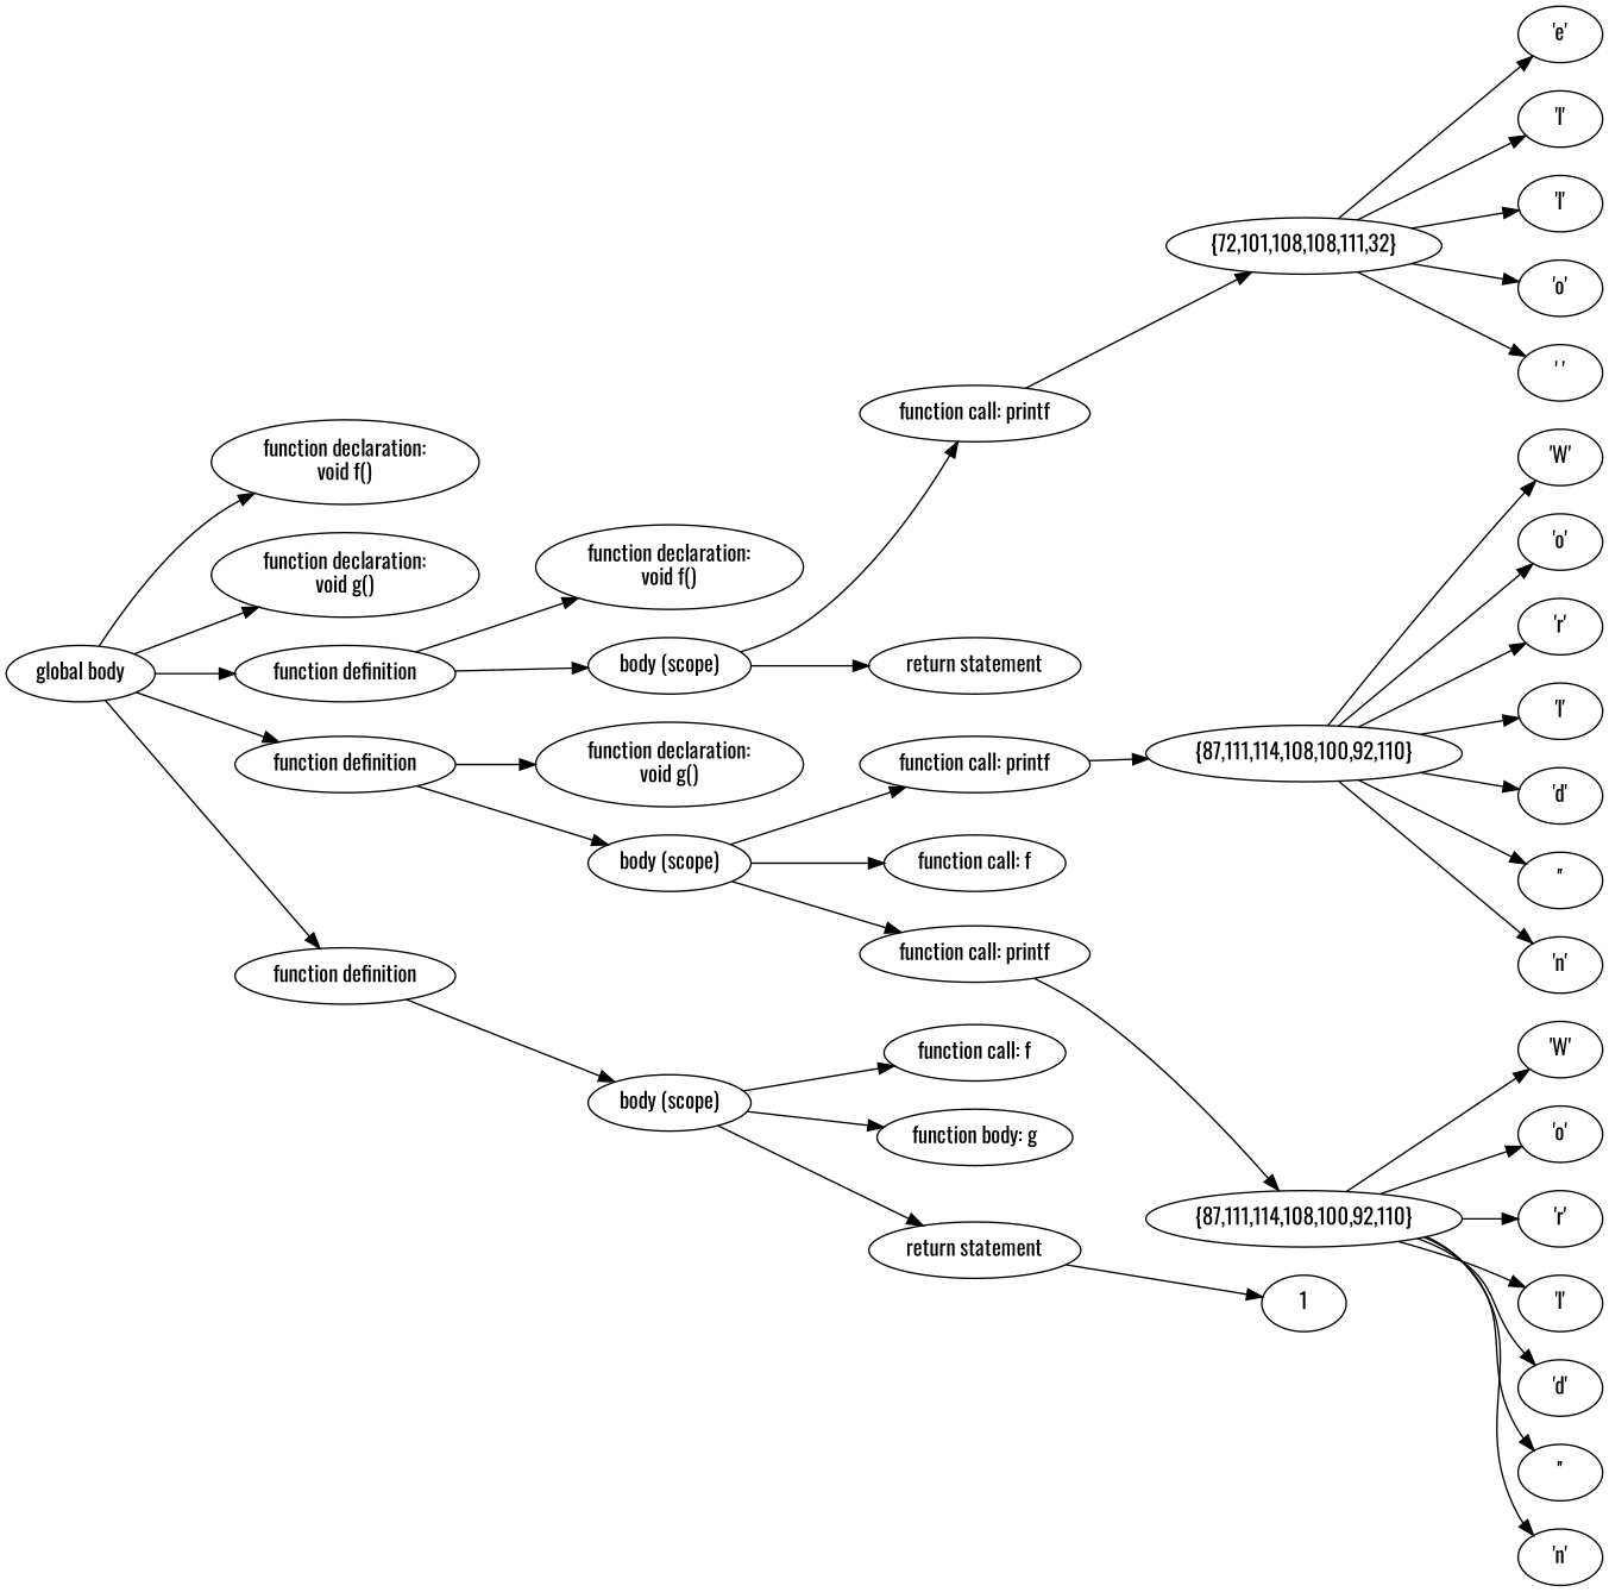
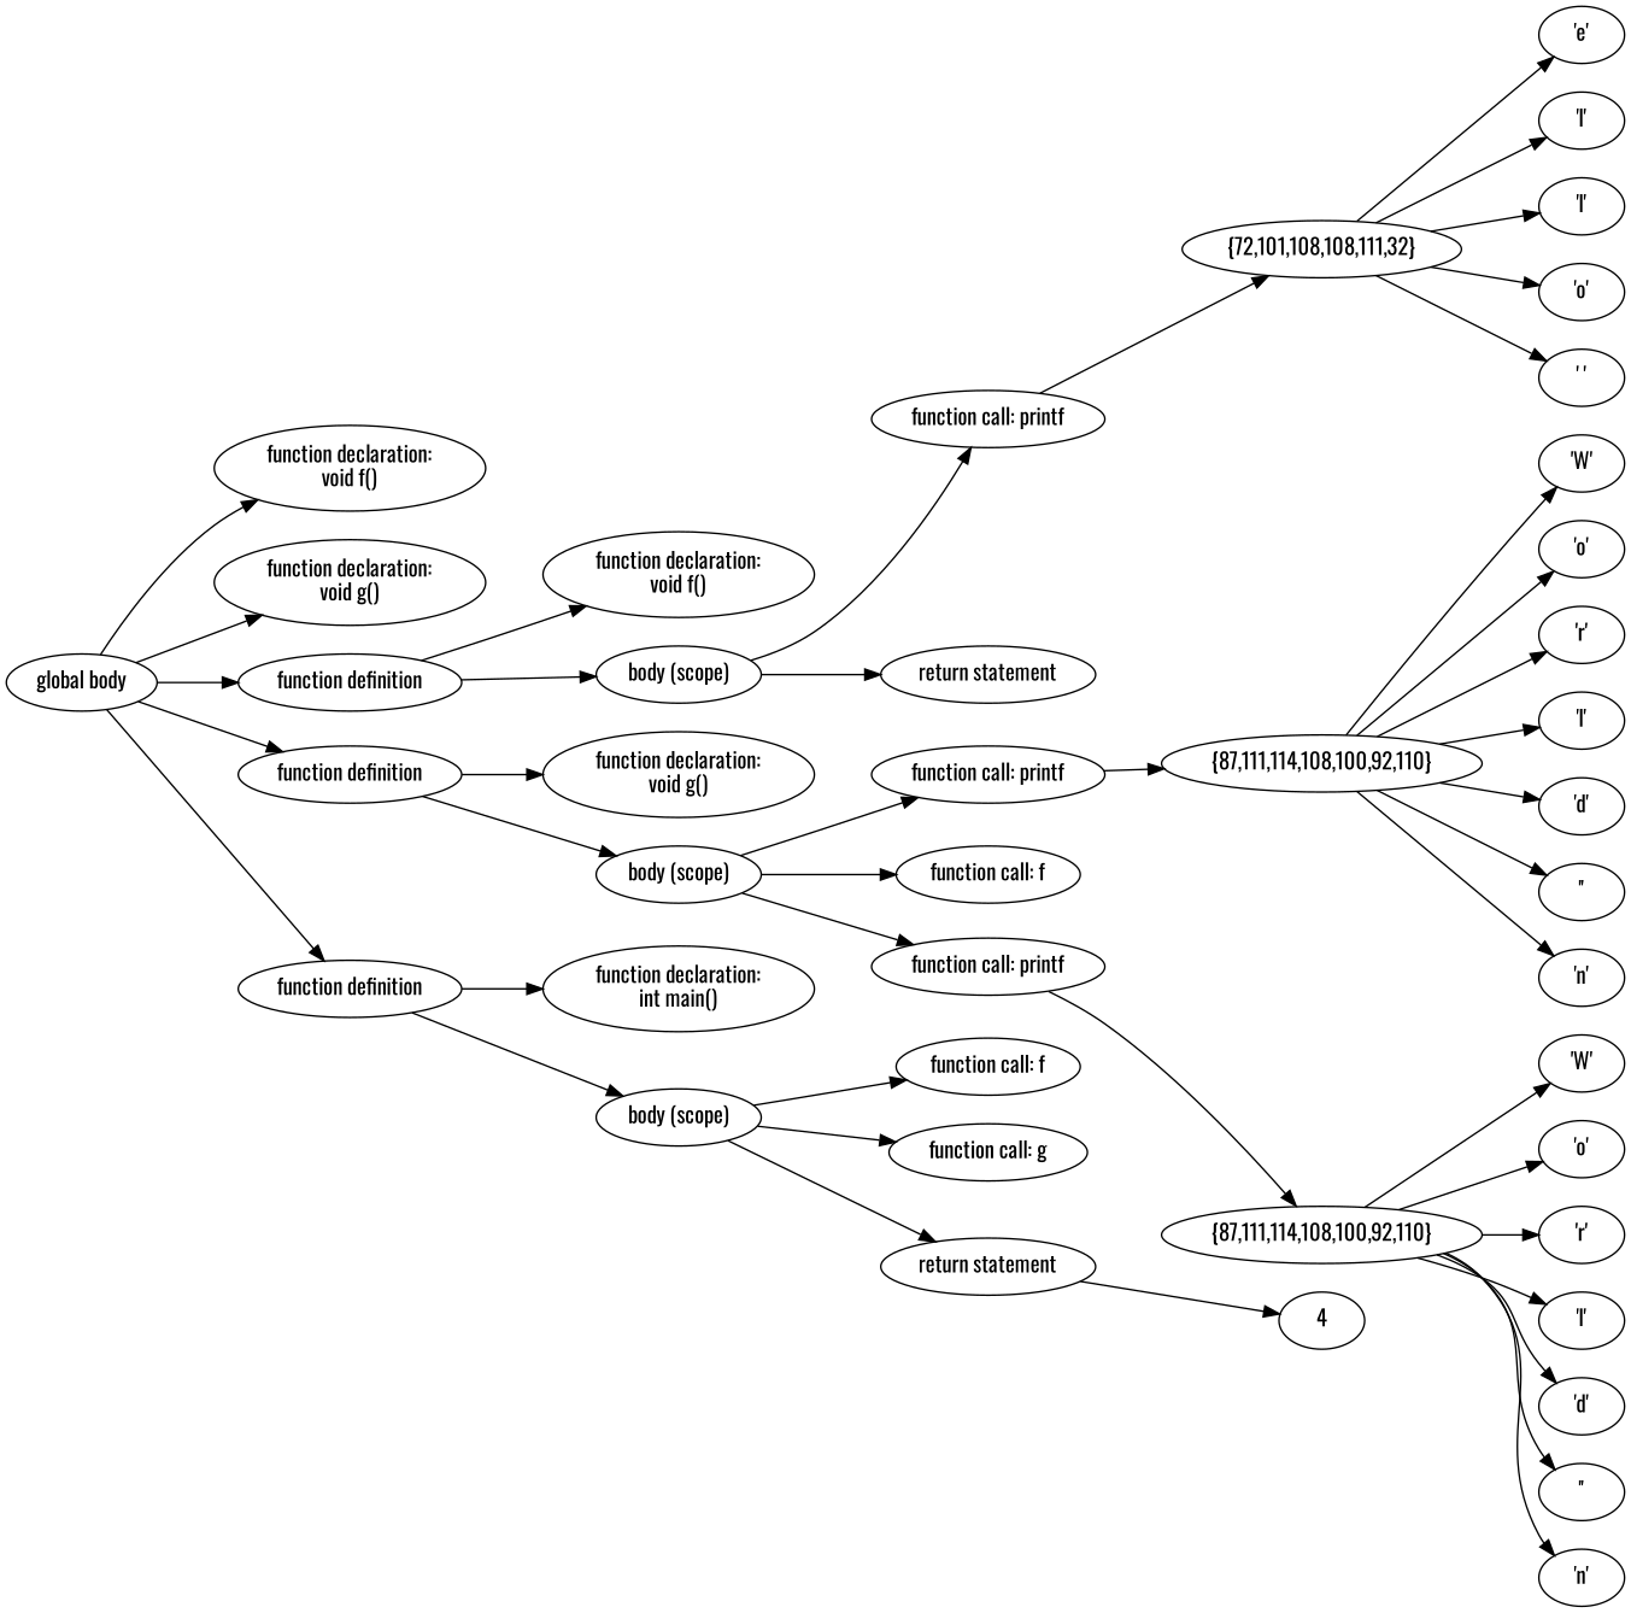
  digraph {
    fontname=Oswald
    rankdir=LR
    node [fontname=Oswald]
    edge [fontname=Oswald]
    n1 [label="function declaration:\nvoid f()"]
    n2 [label="global body"]
    n3 [label="function declaration:\nvoid g()"]
    n4 [label="function definition"]
    n5 [label="function definition"]
    n6 [label="function definition"]
    n7 [label="function declaration:\nvoid f()"]
    n8 [label="body (scope)"]
    n9 [label="function declaration:\nvoid g()"]
    n10 [label="body (scope)"]
+   n11 [label="function declaration:\nint main()"]
    n12 [label="body (scope)"]
    n13 [label="function call: printf"]
    n14 [label="return statement"]
    n15 [label="{72,101,108,108,111,32}"]
    n16 [label="'e'"]
    n17 [label="'l'"]
    n18 [label="'l'"]
    n19 [label="'o'"]
    n20 [label="' '"]
    n21 [label="function call: printf"]
    n22 [label="function call: f"]
    n23 [label="function call: printf"]
    n24 [label="'W'"]
    n25 [label="{87,111,114,108,100,92,110}"]
    n26 [label="'o'"]
    n27 [label="'r'"]
    n28 [label="'l'"]
    n29 [label="'d'"]
    n30 [label="'\'"]
    n31 [label="'n'"]
    n32 [label="{87,111,114,108,100,92,110}"]
    n33 [label="'W'"]
    n34 [label="'o'"]
    n35 [label="'r'"]
    n36 [label="'l'"]
    n37 [label="'d'"]
    n38 [label="'\'"]
    n39 [label="'n'"]
    n40 [label="function call: f"]
-   n41 [label="function body: g"]
+   n41 [label="function call: g"]
    n42 [label="return statement"]
-   n43 [label=1]
+   n43 [label=4]
    n2 -> n1
    n2 -> n3
    n2 -> n4
    n2 -> n5
    n2 -> n6
    n4 -> n7
    n4 -> n8
    n5 -> n9
    n5 -> n10
+   n6 -> n11
    n6 -> n12
    n8 -> n13
    n8 -> n14
    n10 -> n21
    n10 -> n22
    n10 -> n23
    n12 -> n40
    n12 -> n41
    n12 -> n42
    n13 -> n15
    n15 -> n16
    n15 -> n17
    n15 -> n18
    n15 -> n19
    n15 -> n20
    n21 -> n25
    n23 -> n32
    n25 -> n24
    n25 -> n26
    n25 -> n27
    n25 -> n28
    n25 -> n29
    n25 -> n30
    n25 -> n31
    n32 -> n33
    n32 -> n34
    n32 -> n35
    n32 -> n36
    n32 -> n37
    n32 -> n38
    n32 -> n39
    n42 -> n43
  }
